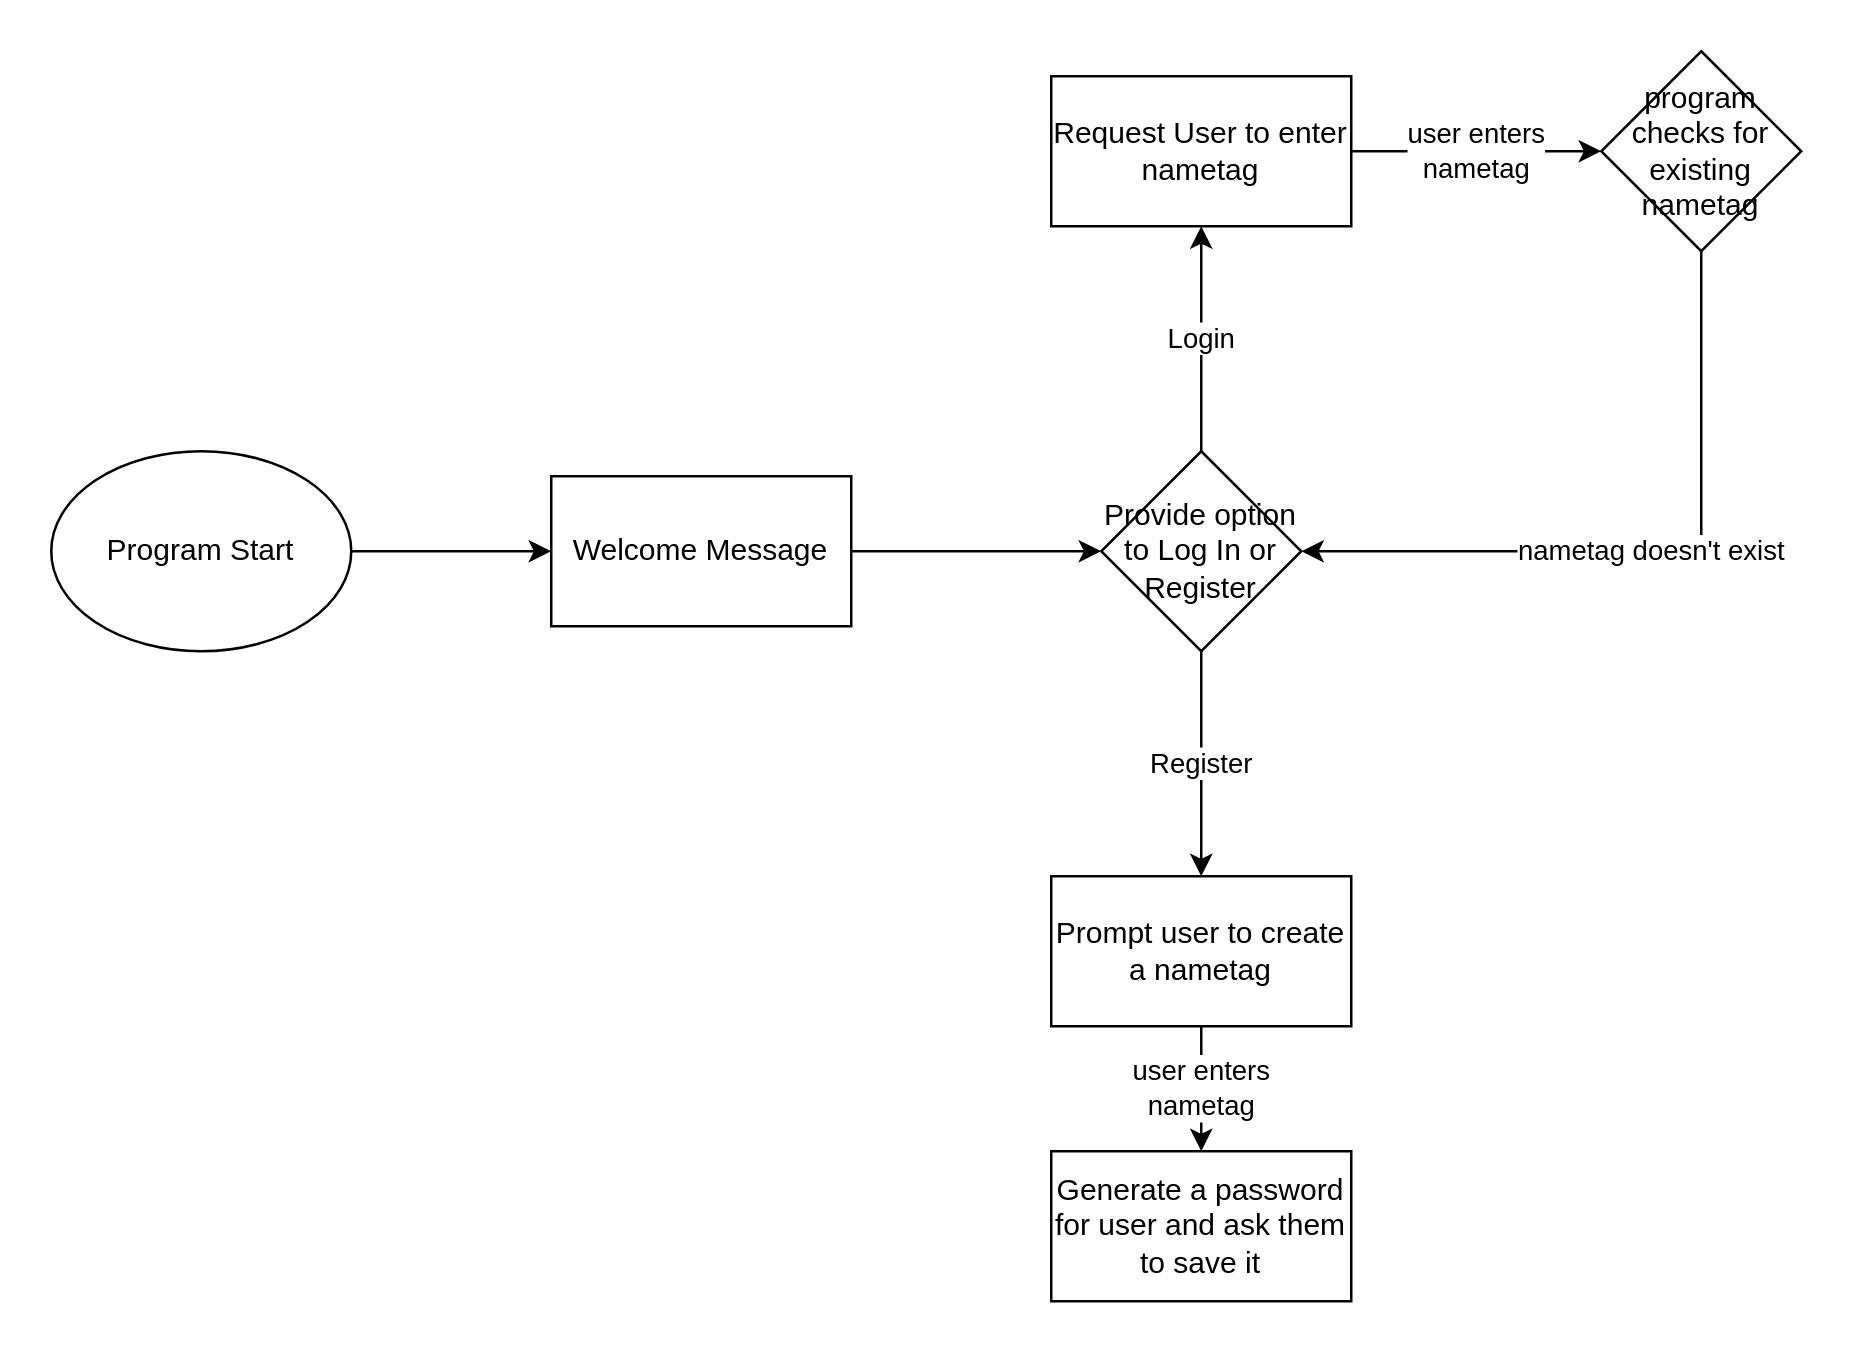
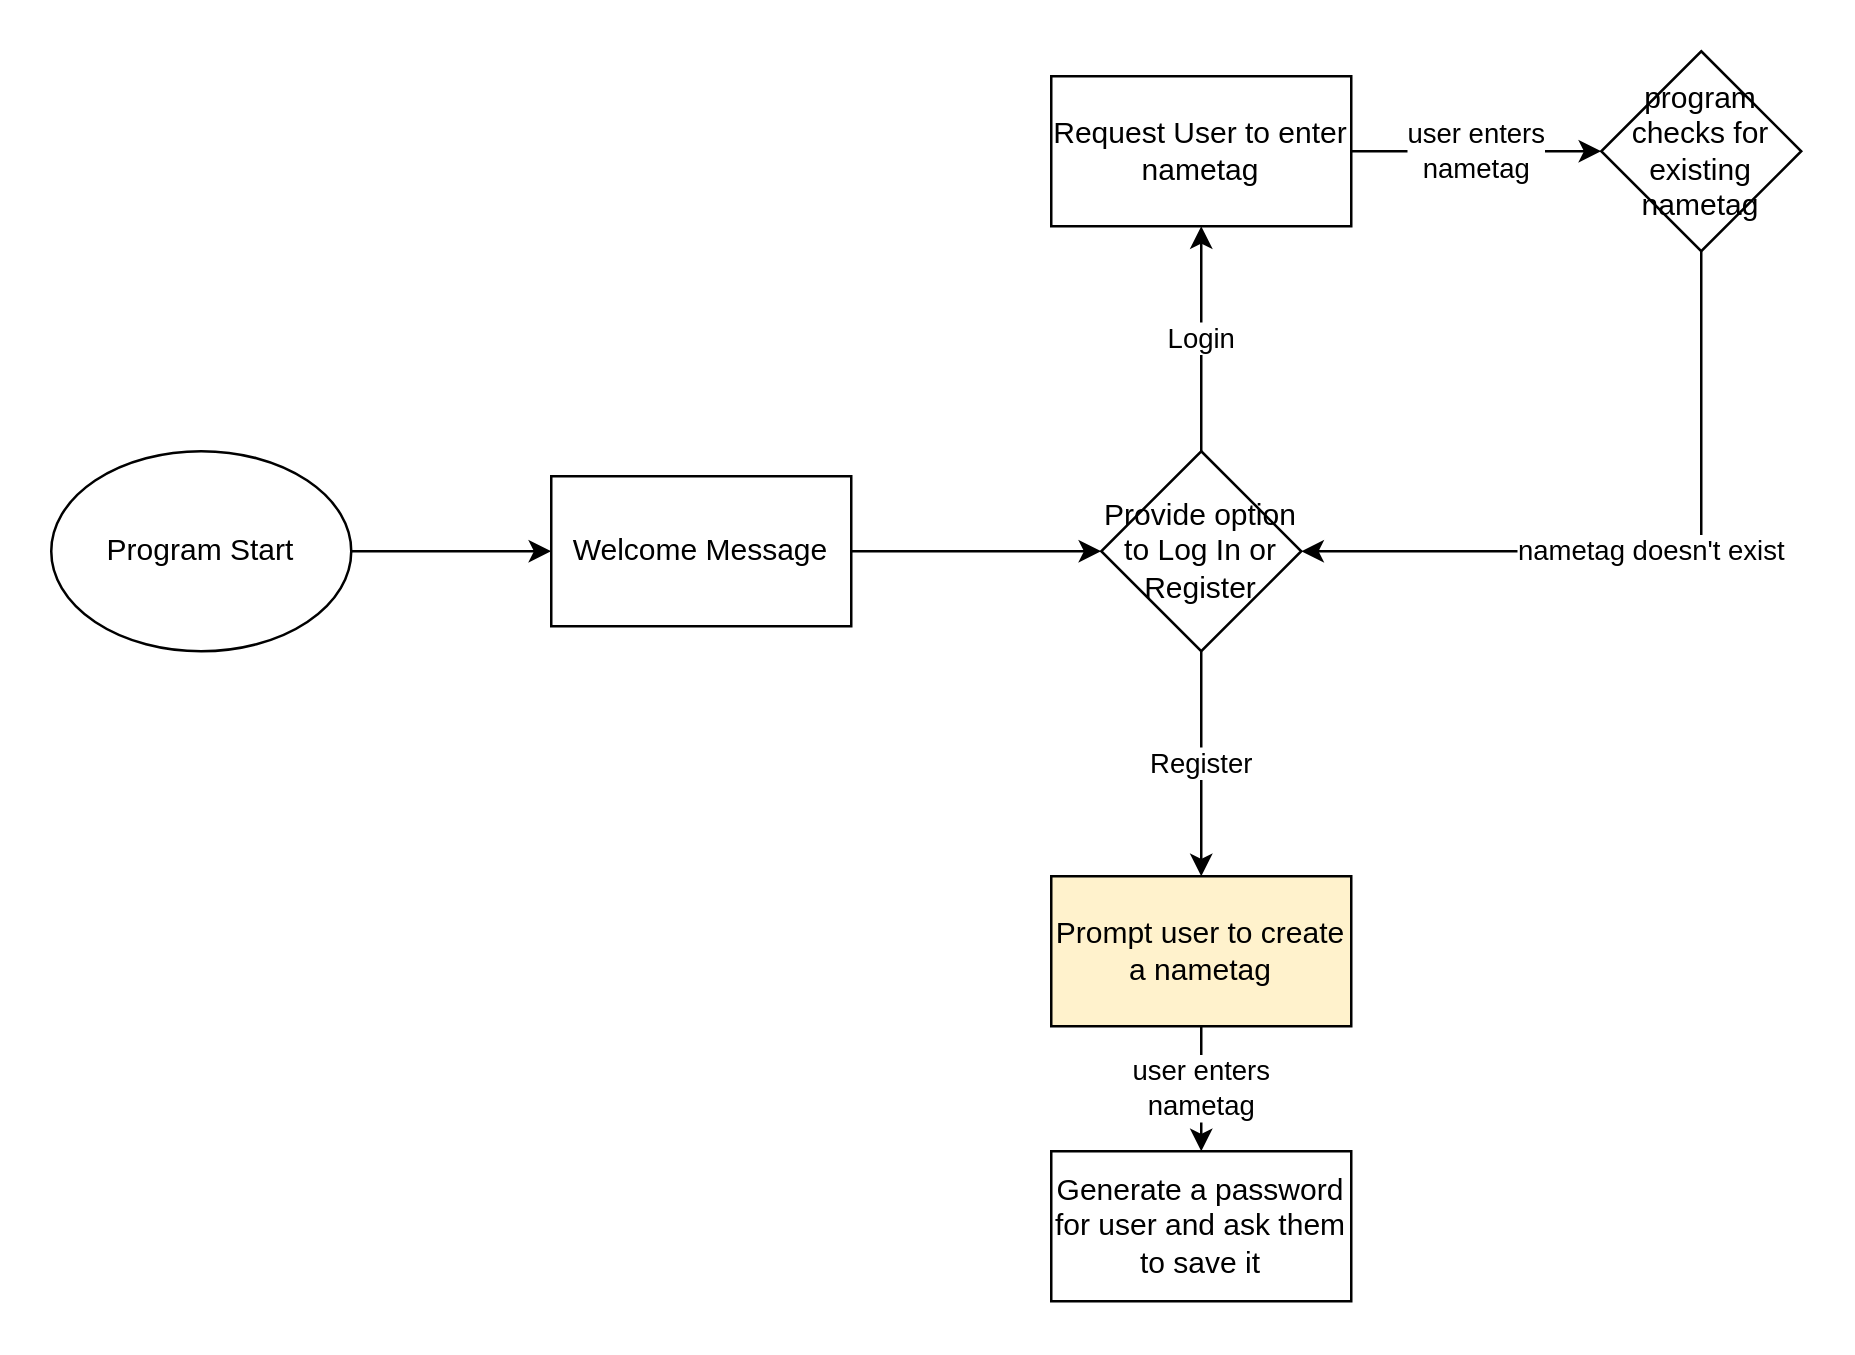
  <mxCell id="0" />
  <mxCell id="1" parent="0" />
  <mxCell id="2" value="" style="edgeStyle=orthogonalEdgeStyle;rounded=0;orthogonalLoop=1;jettySize=auto;html=1;" edge="1" parent="1" source="3" target="5"><mxGeometry relative="1" as="geometry" /></mxCell>
  <mxCell id="3" value="Program Start" style="ellipse;whiteSpace=wrap;html=1;" vertex="1" parent="1"><mxGeometry x="20" y="180" width="120" height="80" as="geometry" /></mxCell>
  <mxCell id="4" value="" style="edgeStyle=orthogonalEdgeStyle;rounded=0;orthogonalLoop=1;jettySize=auto;html=1;" edge="1" parent="1" source="5" target="8"><mxGeometry relative="1" as="geometry" /></mxCell>
  <mxCell id="5" value="Welcome Message" style="whiteSpace=wrap;html=1;" vertex="1" parent="1"><mxGeometry x="220" y="190" width="120" height="60" as="geometry" /></mxCell>
  <mxCell id="6" value="Login" style="edgeStyle=orthogonalEdgeStyle;rounded=0;orthogonalLoop=1;jettySize=auto;html=1;" edge="1" parent="1" source="8" target="10"><mxGeometry relative="1" as="geometry" /></mxCell>
  <mxCell id="7" value="Register" style="edgeStyle=orthogonalEdgeStyle;rounded=0;orthogonalLoop=1;jettySize=auto;html=1;" edge="1" parent="1" source="8" target="12"><mxGeometry relative="1" as="geometry" /></mxCell>
  <mxCell id="8" value="Provide option to Log In or Register" style="rhombus;whiteSpace=wrap;html=1;" vertex="1" parent="1"><mxGeometry x="440" y="180" width="80" height="80" as="geometry" /></mxCell>
  <mxCell id="9" value="user enters&lt;div&gt;nametag&lt;/div&gt;" style="edgeStyle=orthogonalEdgeStyle;rounded=0;orthogonalLoop=1;jettySize=auto;html=1;" edge="1" parent="1" source="10" target="14"><mxGeometry relative="1" as="geometry" /></mxCell>
  <mxCell id="10" value="Request User to enter nametag" style="whiteSpace=wrap;html=1;" vertex="1" parent="1"><mxGeometry x="420" y="30" width="120" height="60" as="geometry" /></mxCell>
  <mxCell id="11" value="user enters&lt;div&gt;nametag&lt;/div&gt;" style="edgeStyle=orthogonalEdgeStyle;rounded=0;orthogonalLoop=1;jettySize=auto;html=1;" edge="1" parent="1" source="12" target="15"><mxGeometry relative="1" as="geometry" /></mxCell>
- <mxCell id="12" value="Prompt user to create a nametag" style="whiteSpace=wrap;html=1;" vertex="1" parent="1"><mxGeometry x="420" y="350" width="120" height="60" as="geometry" /></mxCell>
+ <mxCell id="12" value="Prompt user to create a nametag" style="whiteSpace=wrap;html=1;fillColor=#fff2cc;" vertex="1" parent="1"><mxGeometry x="420" y="350" width="120" height="60" as="geometry" /></mxCell>
  <mxCell id="13" value="nametag doesn't exist" style="edgeStyle=orthogonalEdgeStyle;rounded=0;orthogonalLoop=1;jettySize=auto;html=1;exitX=0.5;exitY=1;exitDx=0;exitDy=0;entryX=1;entryY=0.5;entryDx=0;entryDy=0;" edge="1" parent="1" source="14" target="8"><mxGeometry relative="1" as="geometry" /></mxCell>
  <mxCell id="14" value="program checks for existing nametag" style="rhombus;whiteSpace=wrap;html=1;" vertex="1" parent="1"><mxGeometry x="640" y="20" width="80" height="80" as="geometry" /></mxCell>
  <mxCell id="15" value="Generate a password for user and ask them to save it" style="whiteSpace=wrap;html=1;" vertex="1" parent="1"><mxGeometry x="420" y="460" width="120" height="60" as="geometry" /></mxCell>
